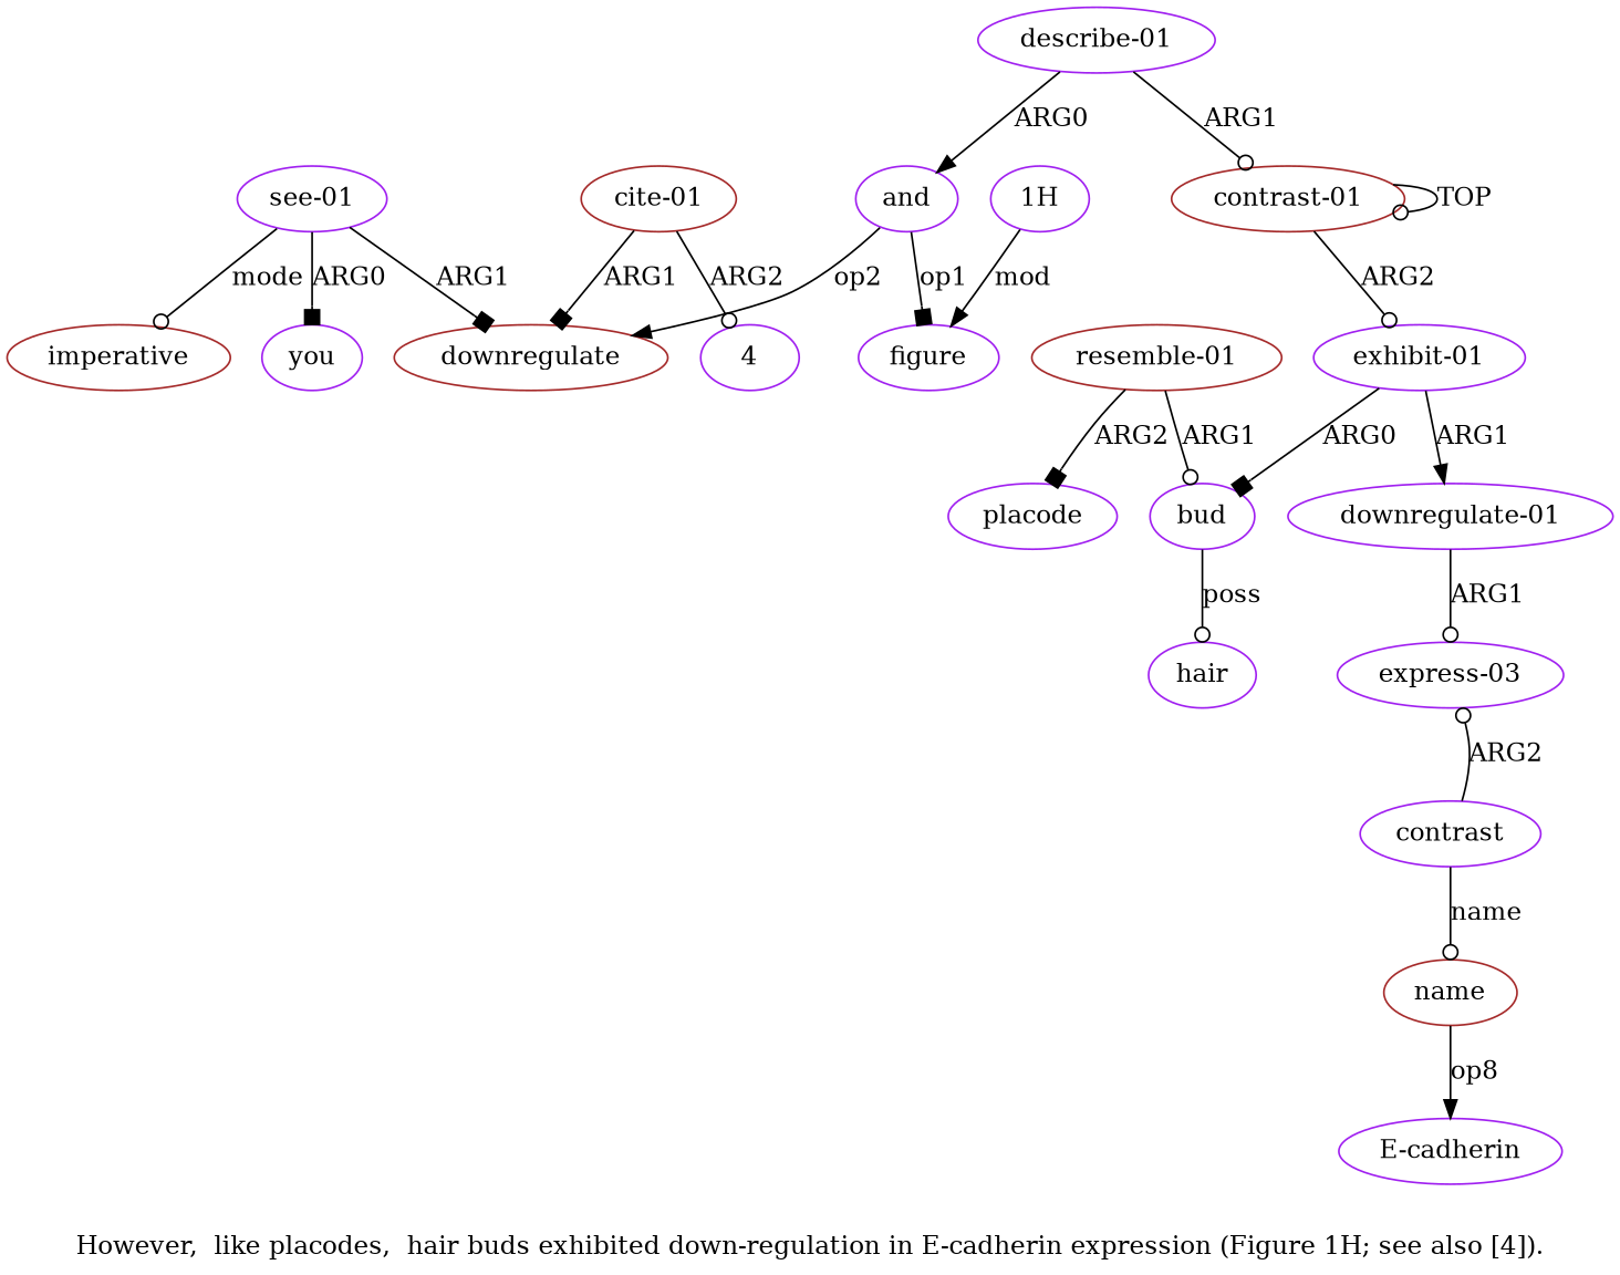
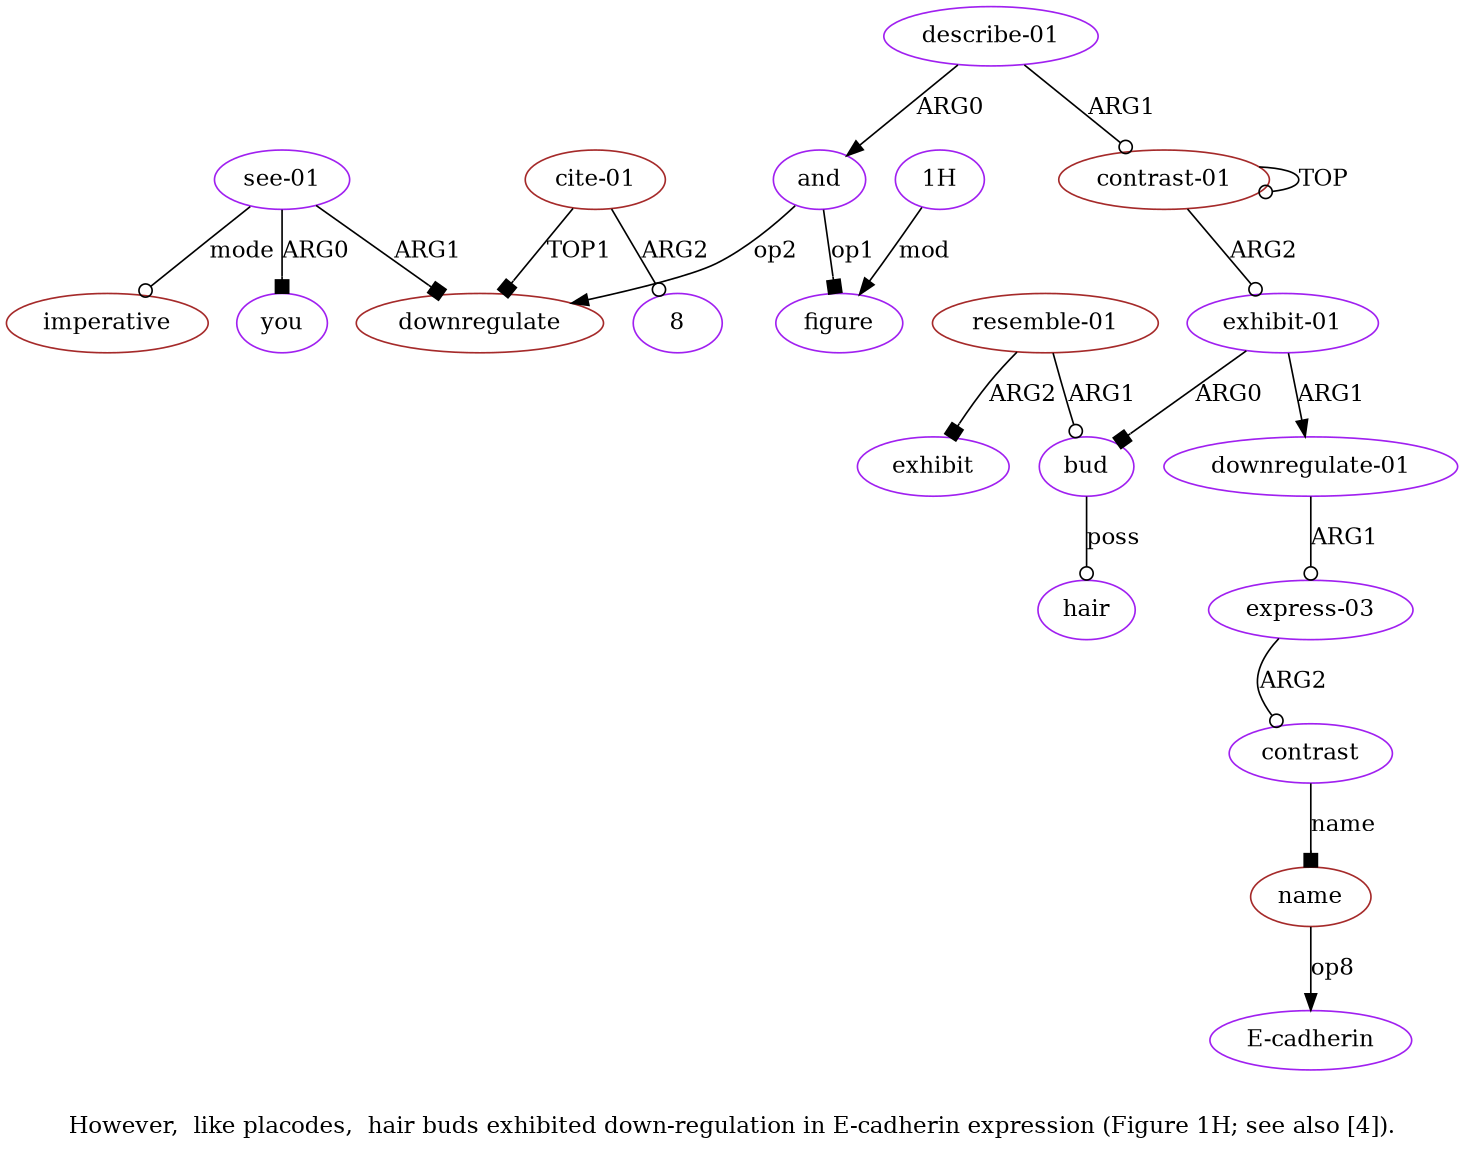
  digraph {
    label="However,  like placodes,  hair buds exhibited down-regulation in E-cadherin expression (Figure 1H; see also [4])."
    node [color=purple gold_ind=-1 test_ind=-1]
    edge [arrowhead=odot color=black gold_label=ARG1 test_label=ARG1]
    n1 [gold_ind=15 gold_label="see-01" label="see-01" test_ind=15 test_label="see-01"]
    n2 [gold_ind=16 gold_label=you label=you test_ind=16 test_label=you]
    n3 [color=brown gold_ind=13 gold_label=publication label=downregulate test_ind=13 test_label=publication]
    n4 [color=brown gold_label=imperative label=imperative test_label=imperative]
    n5 [color=brown gold_ind=14 gold_label="cite-01" label="cite-01" test_ind=14 test_label="cite-01"]
-   n6 [gold_label=4 label=4 test_label=4]
+   n6 [gold_label=4 label=8 test_label=4]
    n7 [gold_ind=11 gold_label=and label=and test_ind=11 test_label=and]
    n8 [gold_ind=12 gold_label=figure label=figure test_ind=12 test_label=figure]
    n9 [gold_label="1H" label="1H" test_label="1H"]
    n10 [gold_ind=10 gold_label="describe-01" label="describe-01" test_ind=10 test_label="describe-01"]
    n11 [color=brown gold_ind=0 gold_label="contrast-01" label="contrast-01" test_ind=0 test_label="contrast-01"]
    n12 [gold_ind=1 gold_label="exhibit-01" label="exhibit-01" test_ind=1 test_label="exhibit-01"]
    n13 [gold_ind=2 gold_label=bud label=bud test_ind=2 test_label=bud]
    n14 [gold_ind=6 gold_label="downregulate-01" label="downregulate-01" test_ind=6 test_label="downregulate-01"]
    n15 [gold_ind=3 gold_label=hair label=hair test_ind=3 test_label=hair]
    n16 [gold_ind=7 gold_label="express-03" label="express-03" test_ind=7 test_label="express-03"]
    n17 [gold_ind=8 gold_label=protein label=contrast test_ind=8 test_label=protein]
-   n18 [gold_ind=5 gold_label=placode label=placode test_ind=5 test_label=placode]
+   n18 [gold_ind=5 gold_label=placode label=exhibit test_ind=5 test_label=placode]
    n19 [color=brown gold_ind=4 gold_label="resemble-01" label="resemble-01" test_ind=4 test_label="resemble-01"]
    n20 [color=brown gold_ind=9 gold_label=name label=name test_ind=9 test_label=name]
    n21 [gold_label="E-cadherin" label="E-cadherin" test_label="E-cadherin"]
    n1 -> n2 [arrowhead=box gold_label=ARG0 label=ARG0 test_label=ARG0]
    n1 -> n3 [arrowhead=box label=ARG1]
    n1 -> n4 [gold_label=mode label=mode test_label=mode]
-   n5 -> n3 [arrowhead=box label=ARG1]
+   n5 -> n3 [arrowhead=box label=TOP1]
    n5 -> n6 [gold_label=ARG2 label=ARG2 test_label=ARG2]
    n7 -> n3 [arrowhead=normal gold_label=op2 label=op2 test_label=op2]
    n7 -> n8 [arrowhead=box gold_label=op1 label=op1 test_label=op1]
    n9 -> n8 [arrowhead=normal gold_label=mod label=mod test_label=mod]
    n10 -> n7 [arrowhead=normal gold_label=ARG0 label=ARG0 test_label=ARG0]
    n10 -> n11 [label=ARG1]
    n11 -> n11 [gold_label=TOP label=TOP test_label=TOP]
    n11 -> n12 [gold_label=ARG2 label=ARG2 test_label=ARG2]
    n12 -> n13 [arrowhead=box gold_label=ARG0 label=ARG0 test_label=ARG0]
    n12 -> n14 [arrowhead=normal label=ARG1]
    n13 -> n15 [gold_label=poss label=poss test_label=poss]
    n14 -> n16 [label=ARG1]
-   n17 -> n16 [gold_label=ARG2 label=ARG2 test_label=ARG2]
-   n17 -> n20 [gold_label=name label=name test_label=name]
+   n16 -> n17 [gold_label=ARG2 label=ARG2 test_label=ARG2]
+   n17 -> n20 [arrowhead=box gold_label=name label=name test_label=name]
    n19 -> n13 [label=ARG1]
    n19 -> n18 [arrowhead=box gold_label=ARG2 label=ARG2 test_label=ARG2]
    n20 -> n21 [arrowhead=normal gold_label=op1 label=op8 test_label=op1]
  }
